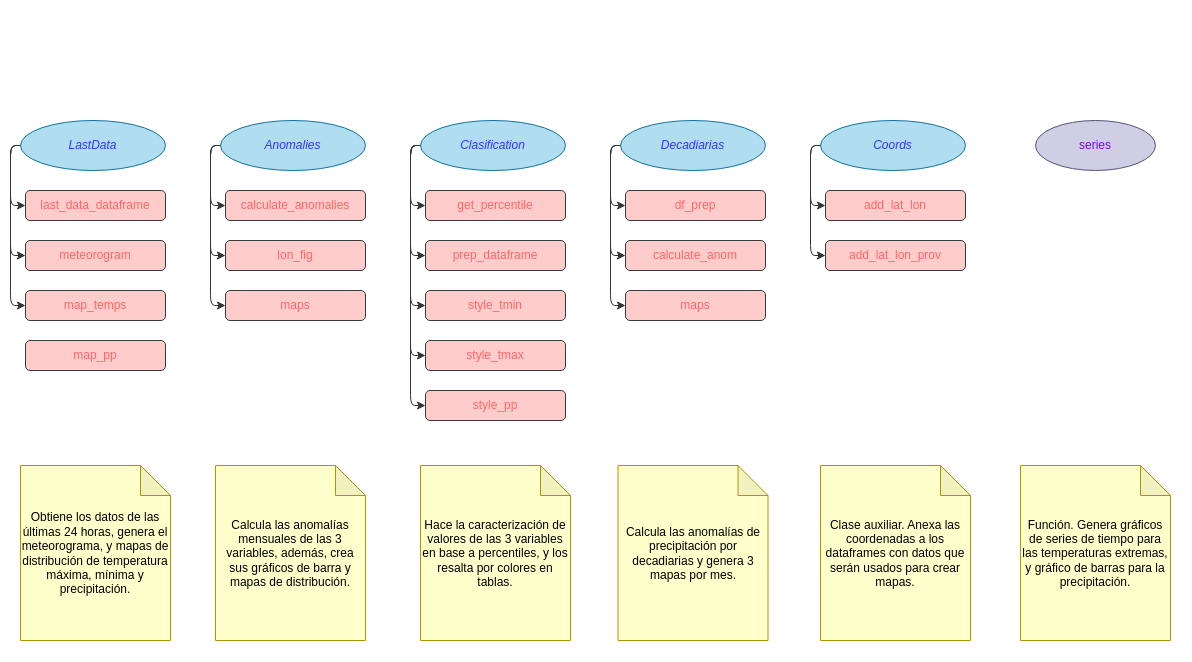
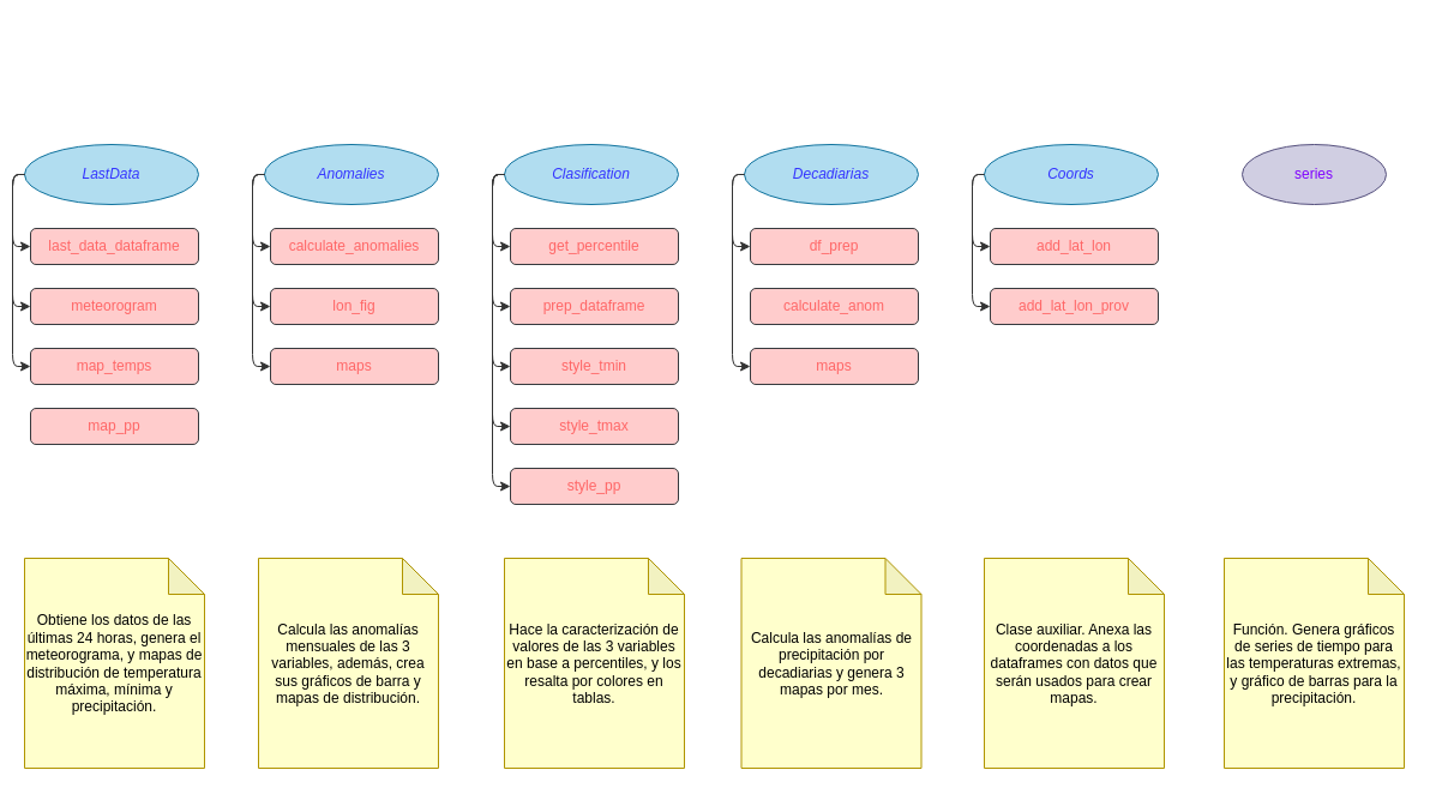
  <mxCell id="0" />
  <mxCell id="1" parent="0" />
  <mxCell id="2" value="" style="group;movable=0;resizable=0;rotatable=0;deletable=0;editable=0;connectable=0;" parent="1" vertex="1" connectable="0"><mxGeometry x="220" y="20" width="600" height="470" as="geometry" /></mxCell>
  <mxCell id="3" value="" style="group" parent="1" vertex="1" connectable="0"><mxGeometry x="20" y="120" width="145" height="250" as="geometry" /></mxCell>
  <mxCell id="4" value="&lt;i style=&quot;&quot;&gt;&lt;font color=&quot;#3333ff&quot;&gt;LastData&lt;/font&gt;&lt;/i&gt;" style="ellipse;whiteSpace=wrap;html=1;fillColor=#b1ddf0;strokeColor=#10739e;" parent="3" vertex="1"><mxGeometry width="145" height="50" as="geometry" /></mxCell>
  <mxCell id="5" value="&lt;font color=&quot;#ff6666&quot;&gt;last_data_dataframe&lt;/font&gt;" style="rounded=1;whiteSpace=wrap;html=1;fillStyle=solid;fillColor=#ffcccc;strokeColor=#36393d;" parent="3" vertex="1"><mxGeometry x="5" y="70" width="140" height="30" as="geometry" /></mxCell>
  <mxCell id="6" style="edgeStyle=orthogonalEdgeStyle;html=1;exitX=0;exitY=0.5;exitDx=0;exitDy=0;entryX=0;entryY=0.5;entryDx=0;entryDy=0;strokeColor=#333333;" parent="3" source="4" target="5" edge="1"><mxGeometry relative="1" as="geometry" /></mxCell>
  <mxCell id="7" value="&lt;font color=&quot;#ff6666&quot;&gt;meteorogram&lt;/font&gt;" style="rounded=1;whiteSpace=wrap;html=1;fillStyle=solid;fillColor=#ffcccc;strokeColor=#36393d;" parent="3" vertex="1"><mxGeometry x="5" y="120" width="140" height="30" as="geometry" /></mxCell>
  <mxCell id="8" style="edgeStyle=orthogonalEdgeStyle;html=1;exitX=0;exitY=0.5;exitDx=0;exitDy=0;entryX=0;entryY=0.5;entryDx=0;entryDy=0;strokeColor=#333333;" parent="3" source="4" target="7" edge="1"><mxGeometry relative="1" as="geometry" /></mxCell>
  <mxCell id="9" value="&lt;font color=&quot;#ff6666&quot;&gt;map_temps&lt;/font&gt;" style="rounded=1;whiteSpace=wrap;html=1;fillStyle=solid;fillColor=#ffcccc;strokeColor=#36393d;" parent="3" vertex="1"><mxGeometry x="5" y="170" width="140" height="30" as="geometry" /></mxCell>
  <mxCell id="10" style="edgeStyle=orthogonalEdgeStyle;html=1;exitX=0;exitY=0.5;exitDx=0;exitDy=0;entryX=0;entryY=0.5;entryDx=0;entryDy=0;strokeColor=#333333;" parent="3" source="4" target="9" edge="1"><mxGeometry relative="1" as="geometry" /></mxCell>
  <mxCell id="11" value="&lt;font color=&quot;#ff6666&quot;&gt;map_pp&lt;/font&gt;" style="rounded=1;whiteSpace=wrap;html=1;fillStyle=solid;fillColor=#ffcccc;strokeColor=#36393d;" parent="3" vertex="1"><mxGeometry x="5" y="220" width="140" height="30" as="geometry" /></mxCell>
  <mxCell id="12" value="&lt;font color=&quot;#7f00ff&quot;&gt;series&lt;/font&gt;" style="ellipse;whiteSpace=wrap;html=1;fillColor=#d0cee2;strokeColor=#56517e;" parent="1" vertex="1"><mxGeometry x="1035" y="120" width="120" height="50" as="geometry" /></mxCell>
  <mxCell id="13" value="" style="group" parent="1" vertex="1" connectable="0"><mxGeometry x="220" y="120" width="145" height="250" as="geometry" /></mxCell>
  <mxCell id="14" value="&lt;i style=&quot;&quot;&gt;&lt;font color=&quot;#3333ff&quot;&gt;Anomalies&lt;/font&gt;&lt;/i&gt;" style="ellipse;whiteSpace=wrap;html=1;fillColor=#b1ddf0;strokeColor=#10739e;" parent="13" vertex="1"><mxGeometry width="145" height="50" as="geometry" /></mxCell>
  <mxCell id="15" value="&lt;font color=&quot;#ff6666&quot;&gt;calculate_anomalies&lt;/font&gt;" style="rounded=1;whiteSpace=wrap;html=1;fillStyle=solid;fillColor=#ffcccc;strokeColor=#36393d;" parent="13" vertex="1"><mxGeometry x="5" y="70" width="140" height="30" as="geometry" /></mxCell>
  <mxCell id="16" style="edgeStyle=orthogonalEdgeStyle;html=1;exitX=0;exitY=0.5;exitDx=0;exitDy=0;entryX=0;entryY=0.5;entryDx=0;entryDy=0;strokeColor=#333333;" parent="13" source="14" target="15" edge="1"><mxGeometry relative="1" as="geometry" /></mxCell>
  <mxCell id="17" value="&lt;font color=&quot;#ff6666&quot;&gt;lon_fig&lt;/font&gt;" style="rounded=1;whiteSpace=wrap;html=1;fillStyle=solid;fillColor=#ffcccc;strokeColor=#36393d;" parent="13" vertex="1"><mxGeometry x="5" y="120" width="140" height="30" as="geometry" /></mxCell>
  <mxCell id="18" style="edgeStyle=orthogonalEdgeStyle;html=1;exitX=0;exitY=0.5;exitDx=0;exitDy=0;entryX=0;entryY=0.5;entryDx=0;entryDy=0;strokeColor=#333333;" parent="13" source="14" target="17" edge="1"><mxGeometry relative="1" as="geometry" /></mxCell>
  <mxCell id="19" value="&lt;font color=&quot;#ff6666&quot;&gt;maps&lt;/font&gt;" style="rounded=1;whiteSpace=wrap;html=1;fillStyle=solid;fillColor=#ffcccc;strokeColor=#36393d;" parent="13" vertex="1"><mxGeometry x="5" y="170" width="140" height="30" as="geometry" /></mxCell>
  <mxCell id="20" style="edgeStyle=orthogonalEdgeStyle;html=1;exitX=0;exitY=0.5;exitDx=0;exitDy=0;entryX=0;entryY=0.5;entryDx=0;entryDy=0;strokeColor=#333333;" parent="13" source="14" target="19" edge="1"><mxGeometry relative="1" as="geometry" /></mxCell>
  <mxCell id="21" value="" style="group" parent="1" vertex="1" connectable="0"><mxGeometry x="420" y="120" width="145" height="300" as="geometry" /></mxCell>
  <mxCell id="22" value="" style="group" parent="21" vertex="1" connectable="0"><mxGeometry width="145" height="250" as="geometry" /></mxCell>
  <mxCell id="23" value="&lt;i style=&quot;&quot;&gt;&lt;font color=&quot;#3333ff&quot;&gt;Clasification&lt;/font&gt;&lt;/i&gt;" style="ellipse;whiteSpace=wrap;html=1;fillColor=#b1ddf0;strokeColor=#10739e;" parent="22" vertex="1"><mxGeometry width="145" height="50" as="geometry" /></mxCell>
  <mxCell id="24" value="&lt;font color=&quot;#ff6666&quot;&gt;get_percentile&lt;/font&gt;" style="rounded=1;whiteSpace=wrap;html=1;fillStyle=solid;fillColor=#ffcccc;strokeColor=#36393d;" parent="22" vertex="1"><mxGeometry x="5" y="70" width="140" height="30" as="geometry" /></mxCell>
  <mxCell id="25" style="edgeStyle=orthogonalEdgeStyle;html=1;exitX=0;exitY=0.5;exitDx=0;exitDy=0;entryX=0;entryY=0.5;entryDx=0;entryDy=0;strokeColor=#333333;" parent="22" source="23" target="24" edge="1"><mxGeometry relative="1" as="geometry" /></mxCell>
  <mxCell id="26" value="&lt;font color=&quot;#ff6666&quot;&gt;prep_dataframe&lt;/font&gt;" style="rounded=1;whiteSpace=wrap;html=1;fillStyle=solid;fillColor=#ffcccc;strokeColor=#36393d;" parent="22" vertex="1"><mxGeometry x="5" y="120" width="140" height="30" as="geometry" /></mxCell>
  <mxCell id="27" style="edgeStyle=orthogonalEdgeStyle;html=1;exitX=0;exitY=0.5;exitDx=0;exitDy=0;entryX=0;entryY=0.5;entryDx=0;entryDy=0;strokeColor=#333333;" parent="22" source="23" target="26" edge="1"><mxGeometry relative="1" as="geometry" /></mxCell>
  <mxCell id="28" value="&lt;font color=&quot;#ff6666&quot;&gt;style_tmin&lt;/font&gt;" style="rounded=1;whiteSpace=wrap;html=1;fillStyle=solid;fillColor=#ffcccc;strokeColor=#36393d;" parent="22" vertex="1"><mxGeometry x="5" y="170" width="140" height="30" as="geometry" /></mxCell>
  <mxCell id="29" style="edgeStyle=orthogonalEdgeStyle;html=1;exitX=0;exitY=0.5;exitDx=0;exitDy=0;entryX=0;entryY=0.5;entryDx=0;entryDy=0;strokeColor=#333333;" parent="22" source="23" target="28" edge="1"><mxGeometry relative="1" as="geometry" /></mxCell>
  <mxCell id="30" value="&lt;font color=&quot;#ff6666&quot;&gt;style_tmax&lt;/font&gt;" style="rounded=1;whiteSpace=wrap;html=1;fillStyle=solid;fillColor=#ffcccc;strokeColor=#36393d;" parent="22" vertex="1"><mxGeometry x="5" y="220" width="140" height="30" as="geometry" /></mxCell>
  <mxCell id="31" style="edgeStyle=orthogonalEdgeStyle;html=1;exitX=0;exitY=0.5;exitDx=0;exitDy=0;entryX=0;entryY=0.5;entryDx=0;entryDy=0;strokeColor=#333333;" parent="22" source="23" target="30" edge="1"><mxGeometry relative="1" as="geometry" /></mxCell>
  <mxCell id="32" value="&lt;font color=&quot;#ff6666&quot;&gt;style_pp&lt;/font&gt;" style="rounded=1;whiteSpace=wrap;html=1;fillStyle=solid;fillColor=#ffcccc;strokeColor=#36393d;" parent="21" vertex="1"><mxGeometry x="5" y="270" width="140" height="30" as="geometry" /></mxCell>
  <mxCell id="33" style="edgeStyle=orthogonalEdgeStyle;html=1;exitX=0;exitY=0.5;exitDx=0;exitDy=0;entryX=0;entryY=0.5;entryDx=0;entryDy=0;strokeColor=#333333;fontColor=#7F00FF;" parent="21" source="23" target="32" edge="1"><mxGeometry relative="1" as="geometry" /></mxCell>
  <mxCell id="34" value="" style="group" parent="1" vertex="1" connectable="0"><mxGeometry x="620" y="120" width="145" height="200" as="geometry" /></mxCell>
  <mxCell id="35" value="&lt;i style=&quot;&quot;&gt;&lt;font color=&quot;#3333ff&quot;&gt;Decadiarias&lt;/font&gt;&lt;/i&gt;" style="ellipse;whiteSpace=wrap;html=1;fillColor=#b1ddf0;strokeColor=#10739e;" parent="34" vertex="1"><mxGeometry width="145" height="50" as="geometry" /></mxCell>
  <mxCell id="36" value="&lt;font color=&quot;#ff6666&quot;&gt;df_prep&lt;/font&gt;" style="rounded=1;whiteSpace=wrap;html=1;fillStyle=solid;fillColor=#ffcccc;strokeColor=#36393d;" parent="34" vertex="1"><mxGeometry x="5" y="70" width="140" height="30" as="geometry" /></mxCell>
  <mxCell id="37" style="edgeStyle=orthogonalEdgeStyle;html=1;exitX=0;exitY=0.5;exitDx=0;exitDy=0;entryX=0;entryY=0.5;entryDx=0;entryDy=0;strokeColor=#333333;" parent="34" source="35" target="36" edge="1"><mxGeometry relative="1" as="geometry" /></mxCell>
  <mxCell id="38" value="&lt;font color=&quot;#ff6666&quot;&gt;calculate_anom&lt;/font&gt;" style="rounded=1;whiteSpace=wrap;html=1;fillStyle=solid;fillColor=#ffcccc;strokeColor=#36393d;" parent="34" vertex="1"><mxGeometry x="5" y="120" width="140" height="30" as="geometry" /></mxCell>
- <mxCell id="39" style="edgeStyle=orthogonalEdgeStyle;html=1;exitX=0;exitY=0.5;exitDx=0;exitDy=0;entryX=0;entryY=0.5;entryDx=0;entryDy=0;strokeColor=#333333;" parent="34" source="35" target="38" edge="1"><mxGeometry relative="1" as="geometry" /></mxCell>
  <mxCell id="40" value="&lt;font color=&quot;#ff6666&quot;&gt;maps&lt;/font&gt;" style="rounded=1;whiteSpace=wrap;html=1;fillStyle=solid;fillColor=#ffcccc;strokeColor=#36393d;" parent="34" vertex="1"><mxGeometry x="5" y="170" width="140" height="30" as="geometry" /></mxCell>
  <mxCell id="41" style="edgeStyle=orthogonalEdgeStyle;html=1;exitX=0;exitY=0.5;exitDx=0;exitDy=0;entryX=0;entryY=0.5;entryDx=0;entryDy=0;strokeColor=#333333;" parent="34" source="35" target="40" edge="1"><mxGeometry relative="1" as="geometry" /></mxCell>
  <mxCell id="42" value="" style="group" parent="1" vertex="1" connectable="0"><mxGeometry x="820" y="120" width="145" height="150" as="geometry" /></mxCell>
  <mxCell id="43" value="&lt;i style=&quot;&quot;&gt;&lt;font color=&quot;#3333ff&quot;&gt;Coords&lt;/font&gt;&lt;/i&gt;" style="ellipse;whiteSpace=wrap;html=1;fillColor=#b1ddf0;strokeColor=#10739e;" parent="42" vertex="1"><mxGeometry width="145" height="50" as="geometry" /></mxCell>
  <mxCell id="44" value="&lt;font color=&quot;#ff6666&quot;&gt;add_lat_lon&lt;/font&gt;" style="rounded=1;whiteSpace=wrap;html=1;fillStyle=solid;fillColor=#ffcccc;strokeColor=#36393d;" parent="42" vertex="1"><mxGeometry x="5" y="70" width="140" height="30" as="geometry" /></mxCell>
  <mxCell id="45" style="edgeStyle=orthogonalEdgeStyle;html=1;exitX=0;exitY=0.5;exitDx=0;exitDy=0;entryX=0;entryY=0.5;entryDx=0;entryDy=0;strokeColor=#333333;" parent="42" source="43" target="44" edge="1"><mxGeometry relative="1" as="geometry" /></mxCell>
  <mxCell id="46" value="&lt;font color=&quot;#ff6666&quot;&gt;add_lat_lon_prov&lt;/font&gt;" style="rounded=1;whiteSpace=wrap;html=1;fillStyle=solid;fillColor=#ffcccc;strokeColor=#36393d;" parent="42" vertex="1"><mxGeometry x="5" y="120" width="140" height="30" as="geometry" /></mxCell>
  <mxCell id="47" style="edgeStyle=orthogonalEdgeStyle;html=1;exitX=0;exitY=0.5;exitDx=0;exitDy=0;entryX=0;entryY=0.5;entryDx=0;entryDy=0;strokeColor=#333333;" parent="42" source="43" target="46" edge="1"><mxGeometry relative="1" as="geometry" /></mxCell>
  <mxCell id="48" value="Obtiene los datos de las últimas 24 horas, genera el meteorograma, y mapas de distribución de temperatura máxima, mínima y precipitación." style="shape=note;whiteSpace=wrap;html=1;backgroundOutline=1;darkOpacity=0.05;fillColor=#FFFFCC;fontColor=#000000;strokeColor=#B09500;" vertex="1" parent="1"><mxGeometry x="20" y="465" width="150" height="175" as="geometry" /></mxCell>
  <mxCell id="49" value="Calcula las anomalías mensuales de las 3 variables, además, crea sus gráficos de barra y mapas de distribución." style="shape=note;whiteSpace=wrap;html=1;backgroundOutline=1;darkOpacity=0.05;fillColor=#FFFFCC;fontColor=#000000;strokeColor=#B09500;" vertex="1" parent="1"><mxGeometry x="215" y="465" width="150" height="175" as="geometry" /></mxCell>
  <mxCell id="50" value="Hace la caracterización de valores de las 3 variables en base a percentiles, y los resalta por colores en tablas." style="shape=note;whiteSpace=wrap;html=1;backgroundOutline=1;darkOpacity=0.05;fillColor=#FFFFCC;fontColor=#000000;strokeColor=#B09500;" vertex="1" parent="1"><mxGeometry x="420" y="465" width="150" height="175" as="geometry" /></mxCell>
  <mxCell id="51" value="Calcula las anomalías de precipitación por decadiarias y genera 3 mapas por mes." style="shape=note;whiteSpace=wrap;html=1;backgroundOutline=1;darkOpacity=0.05;fillColor=#FFFFCC;fontColor=#000000;strokeColor=#B09500;" vertex="1" parent="1"><mxGeometry x="617.5" y="465" width="150" height="175" as="geometry" /></mxCell>
  <mxCell id="52" value="Clase auxiliar. Anexa las coordenadas a los dataframes con datos que serán usados para crear mapas." style="shape=note;whiteSpace=wrap;html=1;backgroundOutline=1;darkOpacity=0.05;fillColor=#FFFFCC;fontColor=#000000;strokeColor=#B09500;" vertex="1" parent="1"><mxGeometry x="820" y="465" width="150" height="175" as="geometry" /></mxCell>
  <mxCell id="53" value="Función. Genera gráficos de series de tiempo para las temperaturas extremas, y gráfico de barras para la precipitación." style="shape=note;whiteSpace=wrap;html=1;backgroundOutline=1;darkOpacity=0.05;fillColor=#FFFFCC;fontColor=#000000;strokeColor=#B09500;" vertex="1" parent="1"><mxGeometry x="1020" y="465" width="150" height="175" as="geometry" /></mxCell>
